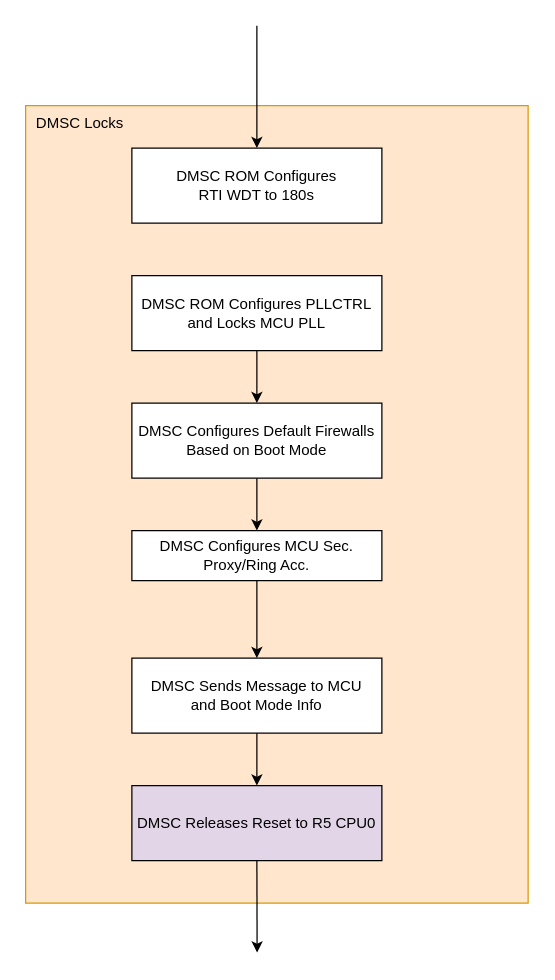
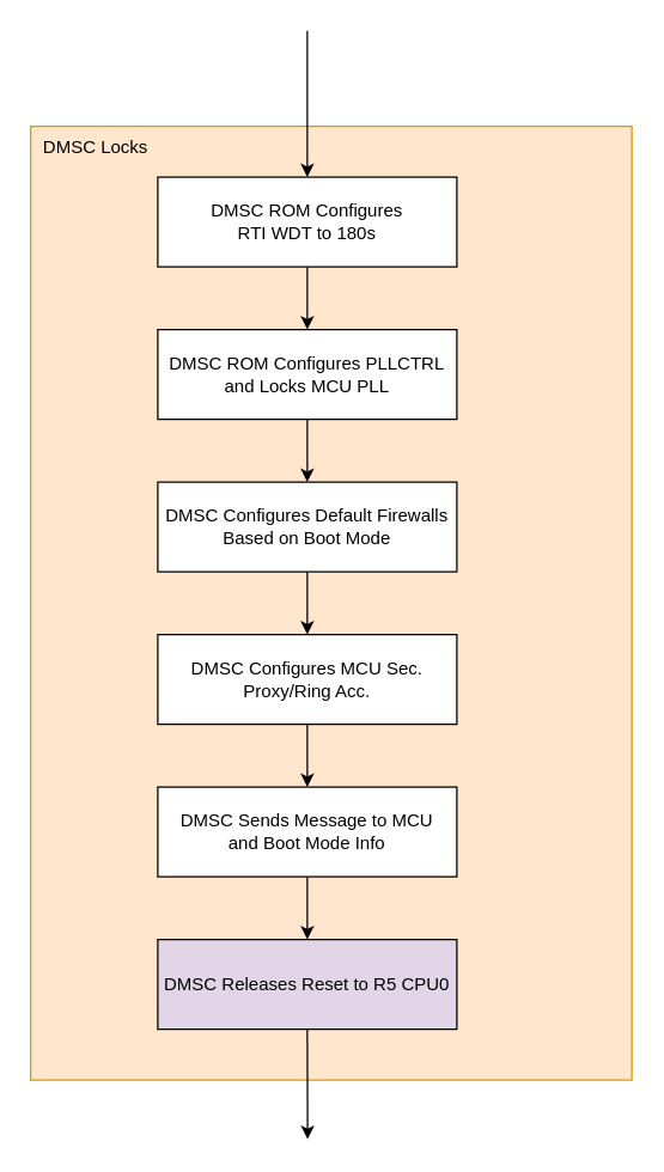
  <mxCell id="0" />
  <mxCell id="1" parent="0" />
  <mxCell id="2" value="&amp;nbsp; DMSC Locks" style="rounded=0;whiteSpace=wrap;html=1;fillColor=#ffe6cc;strokeColor=#d79b00;align=left;verticalAlign=top;" parent="1" vertex="1"><mxGeometry x="20" y="84" width="402" height="638" as="geometry" /></mxCell>
  <mxCell id="3" style="edgeStyle=none;html=1;exitX=0.5;exitY=1;exitDx=0;exitDy=0;entryX=0.5;entryY=0;entryDx=0;entryDy=0;" parent="1" source="4" target="9" edge="1"><mxGeometry relative="1" as="geometry" /></mxCell>
  <mxCell id="4" value="DMSC ROM Configures PLLCTRL and Locks MCU PLL" style="rounded=0;whiteSpace=wrap;html=1;" parent="1" vertex="1"><mxGeometry x="105" y="220" width="200" height="60" as="geometry" /></mxCell>
+ <mxCell id="5" style="edgeStyle=none;html=1;exitX=0.5;exitY=1;exitDx=0;exitDy=0;" parent="1" source="7" target="4" edge="1"><mxGeometry relative="1" as="geometry" /></mxCell>
  <mxCell id="6" style="edgeStyle=none;html=1;exitX=0.5;exitY=0;exitDx=0;exitDy=0;startArrow=classic;startFill=1;endArrow=none;endFill=0;" parent="1" source="7" edge="1"><mxGeometry relative="1" as="geometry"><mxPoint x="205" y="20" as="targetPoint" /></mxGeometry></mxCell>
  <mxCell id="7" value="&lt;span style=&quot;color: rgb(0, 0, 0);&quot;&gt;DMSC ROM Configures&lt;br&gt;RTI WDT to 180s&lt;/span&gt;" style="rounded=0;whiteSpace=wrap;html=1;" parent="1" vertex="1"><mxGeometry x="105" y="118" width="200" height="60" as="geometry" /></mxCell>
  <mxCell id="8" style="edgeStyle=none;html=1;exitX=0.5;exitY=1;exitDx=0;exitDy=0;" parent="1" source="9" target="11" edge="1"><mxGeometry relative="1" as="geometry" /></mxCell>
  <mxCell id="9" value="DMSC Configures Default Firewalls Based on Boot Mode" style="rounded=0;whiteSpace=wrap;html=1;" parent="1" vertex="1"><mxGeometry x="105" y="322" width="200" height="60" as="geometry" /></mxCell>
  <mxCell id="10" style="edgeStyle=none;html=1;exitX=0.5;exitY=1;exitDx=0;exitDy=0;entryX=0.5;entryY=0;entryDx=0;entryDy=0;" parent="1" source="11" target="13" edge="1"><mxGeometry relative="1" as="geometry" /></mxCell>
- <mxCell id="11" value="DMSC Configures MCU Sec. Proxy/Ring Acc." style="rounded=0;whiteSpace=wrap;html=1;" parent="1" vertex="1"><mxGeometry x="105" y="424" width="200" height="40" as="geometry" /></mxCell>
+ <mxCell id="11" value="DMSC Configures MCU Sec. Proxy/Ring Acc." style="rounded=0;whiteSpace=wrap;html=1;" parent="1" vertex="1"><mxGeometry x="105" y="424" width="200" height="60" as="geometry" /></mxCell>
  <mxCell id="12" style="edgeStyle=none;html=1;exitX=0.5;exitY=1;exitDx=0;exitDy=0;entryX=0.5;entryY=0;entryDx=0;entryDy=0;" parent="1" source="13" target="15" edge="1"><mxGeometry relative="1" as="geometry" /></mxCell>
  <mxCell id="13" value="DMSC Sends Message to MCU&lt;br&gt;and Boot Mode Info" style="rounded=0;whiteSpace=wrap;html=1;" parent="1" vertex="1"><mxGeometry x="105" y="526" width="200" height="60" as="geometry" /></mxCell>
  <mxCell id="14" style="edgeStyle=none;html=1;exitX=0.5;exitY=1;exitDx=0;exitDy=0;" parent="1" source="15" edge="1"><mxGeometry relative="1" as="geometry"><mxPoint x="205.2" y="761.56" as="targetPoint" /></mxGeometry></mxCell>
  <mxCell id="15" value="DMSC Releases Reset to R5 CPU0" style="rounded=0;whiteSpace=wrap;html=1;fillColor=#e1d5e7;" parent="1" vertex="1"><mxGeometry x="105" y="628" width="200" height="60" as="geometry" /></mxCell>
